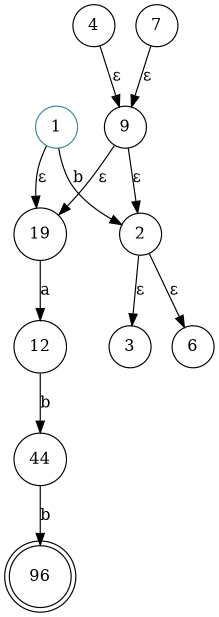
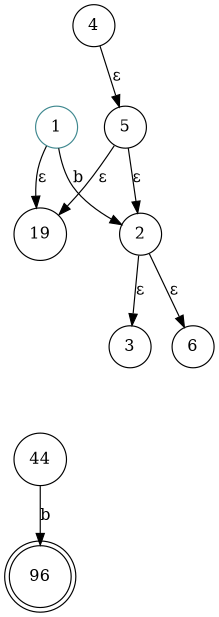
  digraph {
    rankdir=TB
    node [shape=circle]
    n1 [label=96 shape=doublecircle]
    1 [color="#3F888F"]
    2
    n4 [label=19]
    6
    3
-   12
    n8 [label=44]
    4
-   9
-   7
+   9 [label=5]
    1 -> 2 [label=b]
    1 -> n4 [label="ε"]
    2 -> 6 [label="ε"]
    2 -> 3 [label="ε"]
-   n4 -> 12 [label=a]
-   12 -> n8 [label=b]
    n8 -> n1 [label=b]
    4 -> 9 [label="ε"]
    9 -> 2 [label="ε"]
    9 -> n4 [label="ε"]
-   7 -> 9 [label="ε"]
  }
